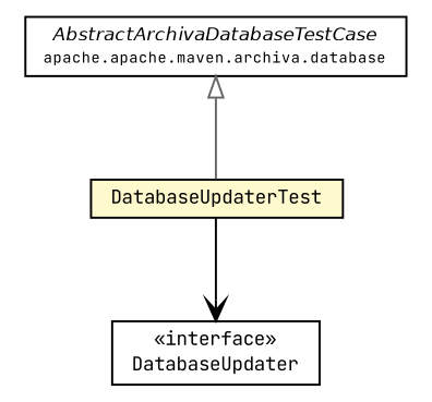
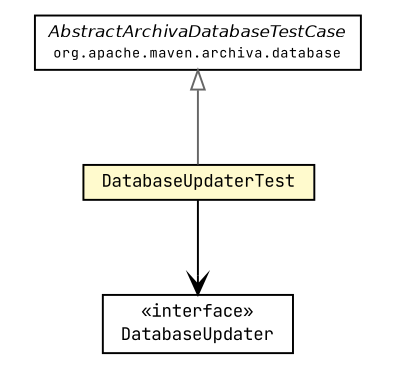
  digraph {
    fontname="JetBrains Mono"
    node [fontcolor=black fontname="JetBrains Mono" fontsize=9.0 shape=plaintext]
    edge [fontname="JetBrains Mono" headport=p labelfontname=Helvetica labelfontsize=10 tailport=p]
-   n1 [label=<<table border="0" cellborder="1" cellspacing="0" cellpadding="2" port="p" href="../AbstractArchivaDatabaseTestCase.html"> 		<tr><td><table border="0" cellspacing="0" cellpadding="1"> 			<tr><td><font face="Helvetica-Oblique"> AbstractArchivaDatabaseTestCase </font></td></tr> 			<tr><td><font point-size="7.0"> apache.apache.maven.archiva.database </font></td></tr> 		</table></td></tr> 		</table>>]
+   n1 [label=<<table border="0" cellborder="1" cellspacing="0" cellpadding="2" port="p" href="../AbstractArchivaDatabaseTestCase.html"> 		<tr><td><table border="0" cellspacing="0" cellpadding="1"> 			<tr><td><font face="Helvetica-Oblique"> AbstractArchivaDatabaseTestCase </font></td></tr> 			<tr><td><font point-size="7.0"> org.apache.maven.archiva.database </font></td></tr> 		</table></td></tr> 		</table>>]
    n2 [label=<<table border="0" cellborder="1" cellspacing="0" cellpadding="2" port="p" bgcolor="lemonChiffon" href="./DatabaseUpdaterTest.html"> 		<tr><td><table border="0" cellspacing="0" cellpadding="1"> 			<tr><td> DatabaseUpdaterTest </td></tr> 		</table></td></tr> 		</table>>]
    n3 [label=<<table border="0" cellborder="1" cellspacing="0" cellpadding="2" port="p" href="http://java.sun.com/j2se/1.4.2/docs/api/org/apache/maven/archiva/database/updater/DatabaseUpdater.html"> 		<tr><td><table border="0" cellspacing="0" cellpadding="1"> 			<tr><td> &laquo;interface&raquo; </td></tr> 			<tr><td> DatabaseUpdater </td></tr> 		</table></td></tr> 		</table>>]
    n1 -> n2 [arrowtail=empty color=gray40 dir=back fontsize=10]
    n2 -> n3 [arrowhead=open color=black fontcolor=black fontsize=10.0]
  }
